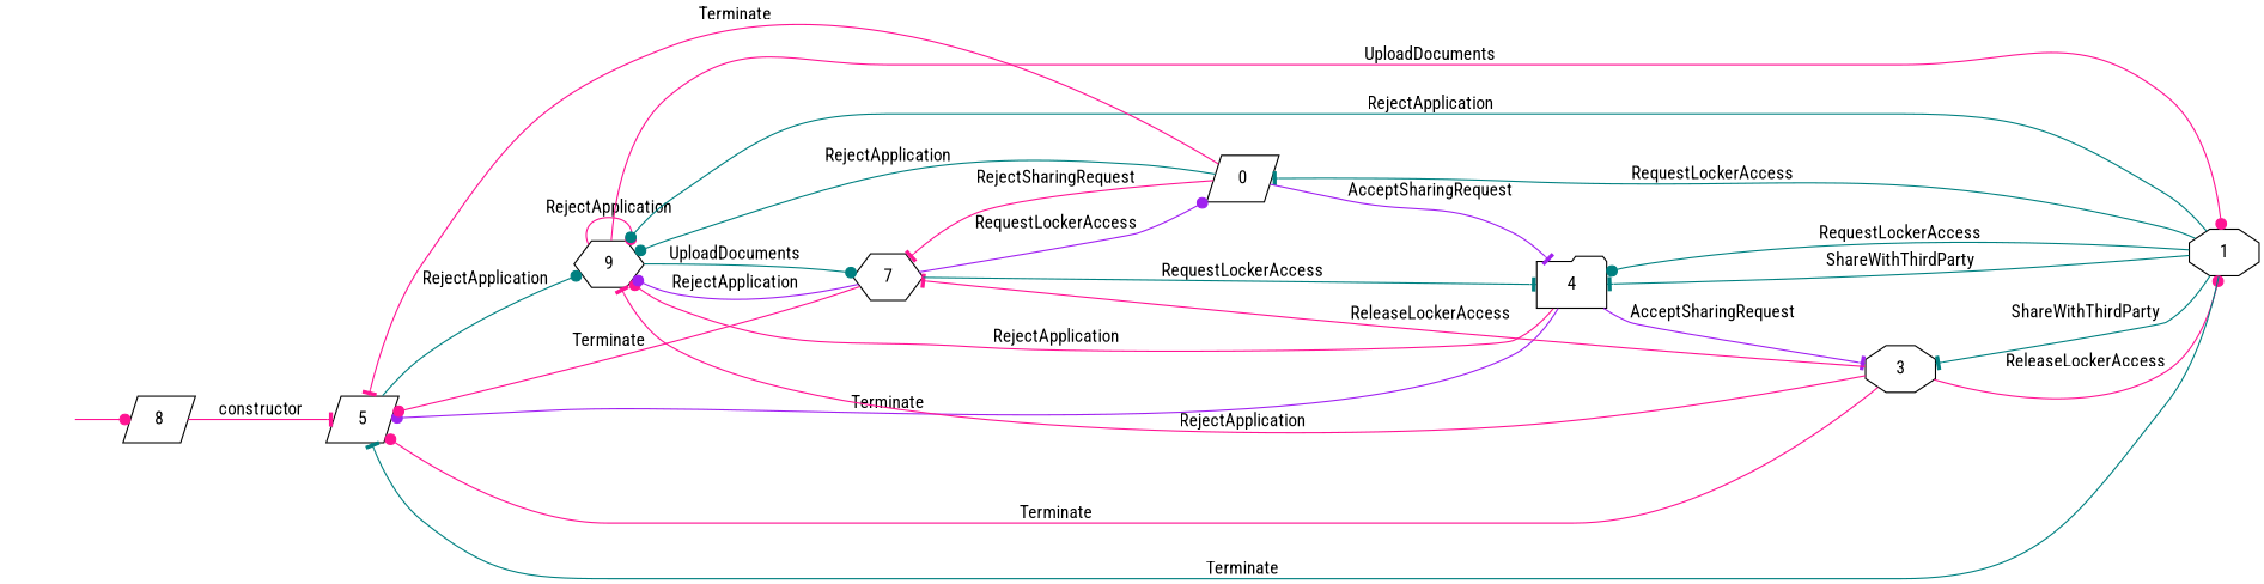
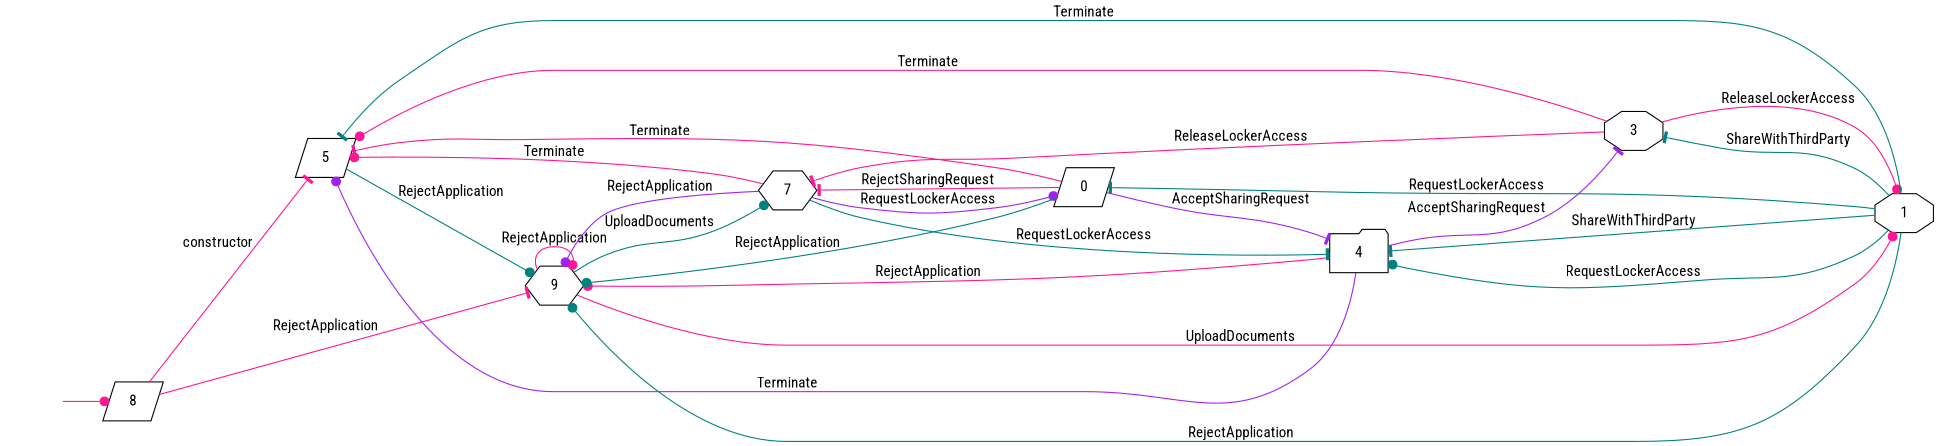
  digraph {
    fontname="Roboto Condensed"
    rankdir=LR
    node [fontname="Roboto Condensed" shape=parallelogram]
    edge [arrowhead=dot color=deeppink fontname="Roboto Condensed"]
    "" [shape=plaintext]
    n2 [label=8]
    n3 [label=5]
    n4 [label=4 shape=folder]
    n5 [label=9 shape=hexagon]
    n6 [label=3 shape=octagon]
    n7 [label=7 shape=hexagon]
    n8 [label=1 shape=octagon]
    n9 [label=0]
    "" -> n2
    n2 -> n3 [arrowhead=tee label=constructor]
    n3 -> n5 [color=teal label=RejectApplication]
    n4 -> n3 [color=purple label=Terminate]
    n4 -> n5 [label=RejectApplication]
    n4 -> n6 [arrowhead=tee color=purple label=AcceptSharingRequest]
    n5 -> n5 [label=RejectApplication]
    n5 -> n7 [color=teal label=UploadDocuments]
    n5 -> n8 [label=UploadDocuments]
    n6 -> n3 [label=Terminate]
-   n6 -> n5 [arrowhead=tee label=RejectApplication]
+   n2 -> n5 [arrowhead=tee label=RejectApplication]
    n6 -> n7 [arrowhead=tee label=ReleaseLockerAccess]
    n6 -> n8 [label=ReleaseLockerAccess]
    n7 -> n3 [label=Terminate]
    n7 -> n4 [arrowhead=tee color=teal label=RequestLockerAccess]
    n7 -> n5 [color=purple label=RejectApplication]
    n7 -> n9 [color=purple label=RequestLockerAccess]
    n8 -> n3 [arrowhead=tee color=teal label=Terminate]
    n8 -> n4 [color=teal label=RequestLockerAccess]
    n8 -> n4 [arrowhead=tee color=teal label=ShareWithThirdParty]
    n8 -> n5 [color=teal label=RejectApplication]
    n8 -> n6 [arrowhead=tee color=teal label=ShareWithThirdParty]
    n8 -> n9 [arrowhead=tee color=teal label=RequestLockerAccess]
    n9 -> n3 [arrowhead=tee label=Terminate]
    n9 -> n4 [arrowhead=tee color=purple label=AcceptSharingRequest]
    n9 -> n5 [color=teal label=RejectApplication]
    n9 -> n7 [arrowhead=tee label=RejectSharingRequest]
  }
